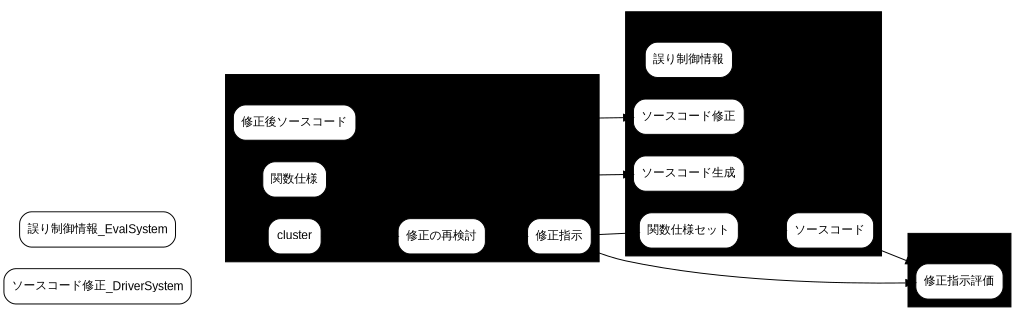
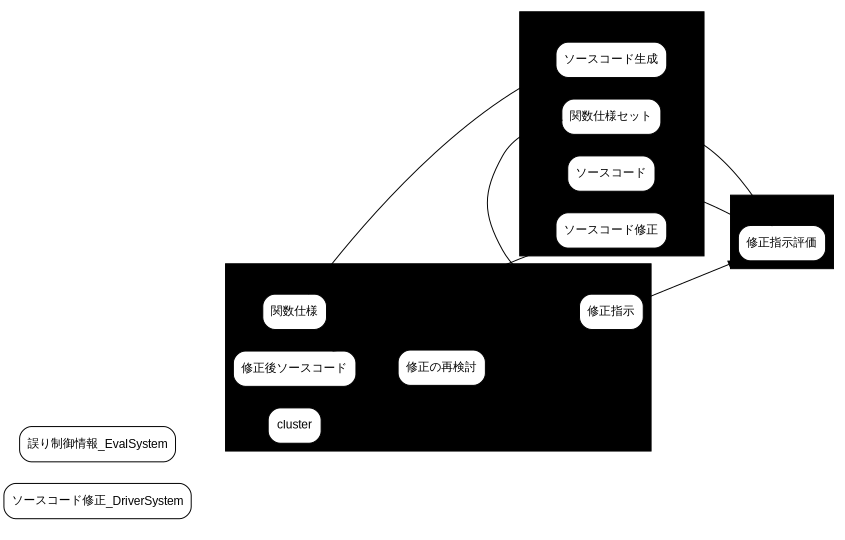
  digraph {
    bgcolor=white
    nodesep=0.3
    rankdir=LR
    ranksep=0.6
    node [fillcolor=white fontcolor=black fontname=Arial fontsize=12 shape=box style="rounded,filled"]
    edge [arrowhead=normal color=black fontname=Arial fontsize=10]
    n1 [label="ソースコード修正_DriverSystem"]
    n2 [label="誤り制御情報_EvalSystem"]
-   n3 [label="誤り制御情報"]
    n4 [label="ソースコード生成"]
    n5 [label="関数仕様セット"]
    n6 [label="ソースコード"]
    n7 [label="ソースコード修正"]
    n8 [label="修正指示評価"]
    n9 [label="関数仕様"]
    n10 [label="修正指示"]
    n11 [label=cluster]
    n12 [label="修正の再検討"]
    n13 [label="修正後ソースコード"]
    invisible_top [height=0 style=invis width=0]
    subgraph sub_1 {
      rank=same
      n1
      n2
    }
    subgraph cluster_2 {
      color="#333"
      fillcolor="#ddd"
      label="コード生成・修正システム"
      style=filled
-     n3
      n4
      n5
      n6
      n7
    }
    subgraph cluster_3 {
      color="#333"
      fillcolor="#ddd"
      label="修正指示評価"
      style=filled
      n8
    }
    subgraph cluster_4 {
      color="#333"
      fillcolor="#cfc"
      label="学習者（ナビゲータ役）"
      style=filled
      n9
      n10
      n11
      n12
      n13
    }
-   n5 -> n6
+   n5 -> n8
    n6 -> n8
-   n13 -> n7
+   n7 -> n13
    n9 -> n4
    n10 -> n5
    n10 -> n8
    n11 -> n12
    n12 -> n10
-   invisible_top -> n3 [style=invis]
    invisible_top -> n8 [style=invis]
    invisible_top -> n9 [style=invis]
  }
